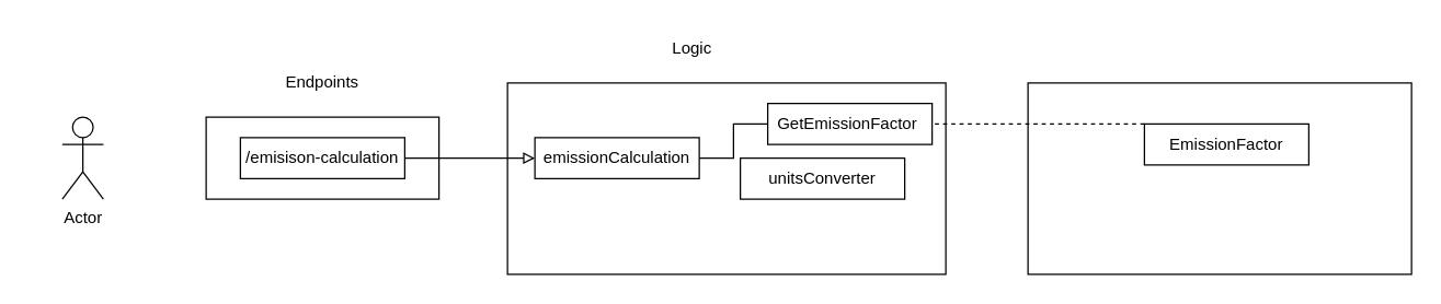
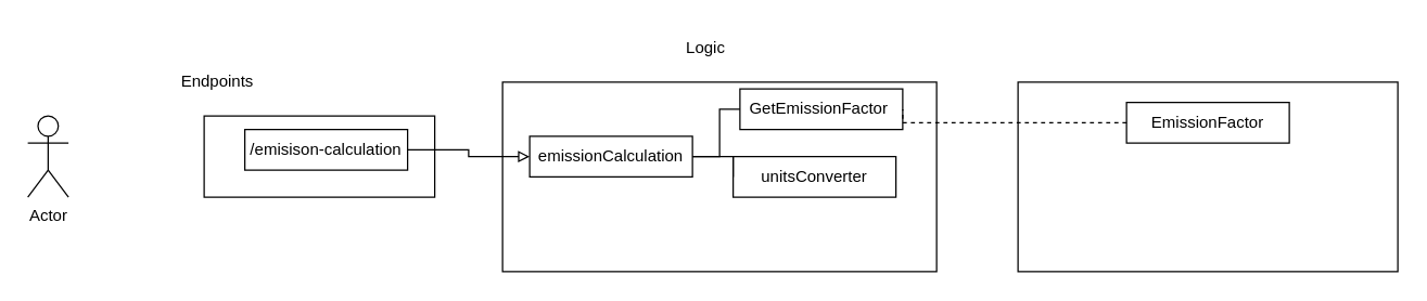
  <mxCell id="0" />
  <mxCell id="1" parent="0" />
- <mxCell id="2" value="Actor" style="shape=umlActor;verticalLabelPosition=bottom;verticalAlign=top;html=1;outlineConnect=0;" vertex="1" parent="1"><mxGeometry x="45" y="85" width="30" height="60" as="geometry" /></mxCell>
+ <mxCell id="2" value="Actor" style="shape=umlActor;verticalLabelPosition=bottom;verticalAlign=top;html=1;outlineConnect=0;" vertex="1" parent="1"><mxGeometry x="20" y="85" width="30" height="60" as="geometry" /></mxCell>
  <mxCell id="3" value="" style="rounded=0;whiteSpace=wrap;html=1;" vertex="1" parent="1"><mxGeometry x="370" y="60" width="320" height="140" as="geometry" /></mxCell>
  <mxCell id="4" value="" style="rounded=0;whiteSpace=wrap;html=1;" vertex="1" parent="1"><mxGeometry x="150" y="85" width="170" height="60" as="geometry" /></mxCell>
- <mxCell id="5" value="Endpoints" style="text;html=1;strokeColor=none;fillColor=none;align=center;verticalAlign=middle;whiteSpace=wrap;rounded=0;" vertex="1" parent="1"><mxGeometry x="205" y="45" width="60" height="30" as="geometry" /></mxCell>
+ <mxCell id="5" value="Endpoints" style="text;html=1;strokeColor=none;fillColor=none;align=center;verticalAlign=middle;whiteSpace=wrap;rounded=0;" vertex="1" parent="1"><mxGeometry x="130" y="45" width="60" height="30" as="geometry" /></mxCell>
  <mxCell id="6" style="edgeStyle=orthogonalEdgeStyle;rounded=0;orthogonalLoop=1;jettySize=auto;html=1;exitX=1;exitY=0.5;exitDx=0;exitDy=0;endArrow=block;endFill=0;" edge="1" parent="1" source="7" target="12"><mxGeometry relative="1" as="geometry" /></mxCell>
- <mxCell id="7" value="/emisison-calculation" style="text;html=1;strokeColor=default;fillColor=none;align=center;verticalAlign=middle;whiteSpace=wrap;rounded=0;" vertex="1" parent="1"><mxGeometry x="175" y="100" width="120" height="30" as="geometry" /></mxCell>
- <mxCell id="8" value="Logic" style="text;html=1;strokeColor=none;fillColor=none;align=center;verticalAlign=middle;whiteSpace=wrap;rounded=0;" vertex="1" parent="1"><mxGeometry x="475" y="20" width="60" height="30" as="geometry" /></mxCell>
- <mxCell id="9" value="GetEmissionFactor&amp;nbsp;" style="text;html=1;strokeColor=default;fillColor=none;align=center;verticalAlign=middle;whiteSpace=wrap;rounded=0;" vertex="1" parent="1"><mxGeometry x="560" y="75" width="120" height="30" as="geometry" /></mxCell>
+ <mxCell id="7" value="/emisison-calculation" style="text;html=1;strokeColor=default;fillColor=none;align=center;verticalAlign=middle;whiteSpace=wrap;rounded=0;" vertex="1" parent="1"><mxGeometry x="180" y="95" width="120" height="30" as="geometry" /></mxCell>
+ <mxCell id="8" value="Logic" style="text;html=1;strokeColor=none;fillColor=none;align=center;verticalAlign=middle;whiteSpace=wrap;rounded=0;" vertex="1" parent="1"><mxGeometry x="490" y="20" width="60" height="30" as="geometry" /></mxCell>
+ <mxCell id="9" value="GetEmissionFactor&amp;nbsp;" style="text;html=1;strokeColor=default;fillColor=none;align=center;verticalAlign=middle;whiteSpace=wrap;rounded=0;" vertex="1" parent="1"><mxGeometry x="545" y="65" width="120" height="30" as="geometry" /></mxCell>
  <mxCell id="10" style="edgeStyle=orthogonalEdgeStyle;rounded=0;orthogonalLoop=1;jettySize=auto;html=1;exitX=1;exitY=0.5;exitDx=0;exitDy=0;entryX=0;entryY=0.5;entryDx=0;entryDy=0;endArrow=none;endFill=0;" edge="1" parent="1" source="12" target="9"><mxGeometry relative="1" as="geometry" /></mxCell>
+ <mxCell id="11" style="edgeStyle=orthogonalEdgeStyle;rounded=0;orthogonalLoop=1;jettySize=auto;html=1;exitX=1;exitY=0.5;exitDx=0;exitDy=0;entryX=0;entryY=0.5;entryDx=0;entryDy=0;endArrow=none;endFill=0;" edge="1" parent="1" source="12" target="13"><mxGeometry relative="1" as="geometry" /></mxCell>
  <mxCell id="12" value="emissionCalculation" style="text;html=1;strokeColor=default;fillColor=none;align=center;verticalAlign=middle;whiteSpace=wrap;rounded=0;" vertex="1" parent="1"><mxGeometry x="390" y="100" width="120" height="30" as="geometry" /></mxCell>
  <mxCell id="13" value="unitsConverter" style="text;html=1;strokeColor=default;fillColor=none;align=center;verticalAlign=middle;whiteSpace=wrap;rounded=0;" vertex="1" parent="1"><mxGeometry x="540" y="115" width="120" height="30" as="geometry" /></mxCell>
  <mxCell id="14" value="" style="rounded=0;whiteSpace=wrap;html=1;" vertex="1" parent="1"><mxGeometry x="750" y="60" width="280" height="140" as="geometry" /></mxCell>
  <mxCell id="15" style="edgeStyle=orthogonalEdgeStyle;rounded=0;orthogonalLoop=1;jettySize=auto;html=1;entryX=1;entryY=0.5;entryDx=0;entryDy=0;endArrow=none;endFill=0;dashed=1;" edge="1" parent="1" source="16" target="9"><mxGeometry relative="1" as="geometry"><Array as="points"><mxPoint x="790" y="90" /><mxPoint x="790" y="90" /></Array></mxGeometry></mxCell>
- <mxCell id="16" value="EmissionFactor" style="text;html=1;strokeColor=default;fillColor=none;align=center;verticalAlign=middle;whiteSpace=wrap;rounded=0;" vertex="1" parent="1"><mxGeometry x="835" y="90" width="120" height="30" as="geometry" /></mxCell>
+ <mxCell id="16" value="EmissionFactor" style="text;html=1;strokeColor=default;fillColor=none;align=center;verticalAlign=middle;whiteSpace=wrap;rounded=0;" vertex="1" parent="1"><mxGeometry x="830" y="75" width="120" height="30" as="geometry" /></mxCell>
